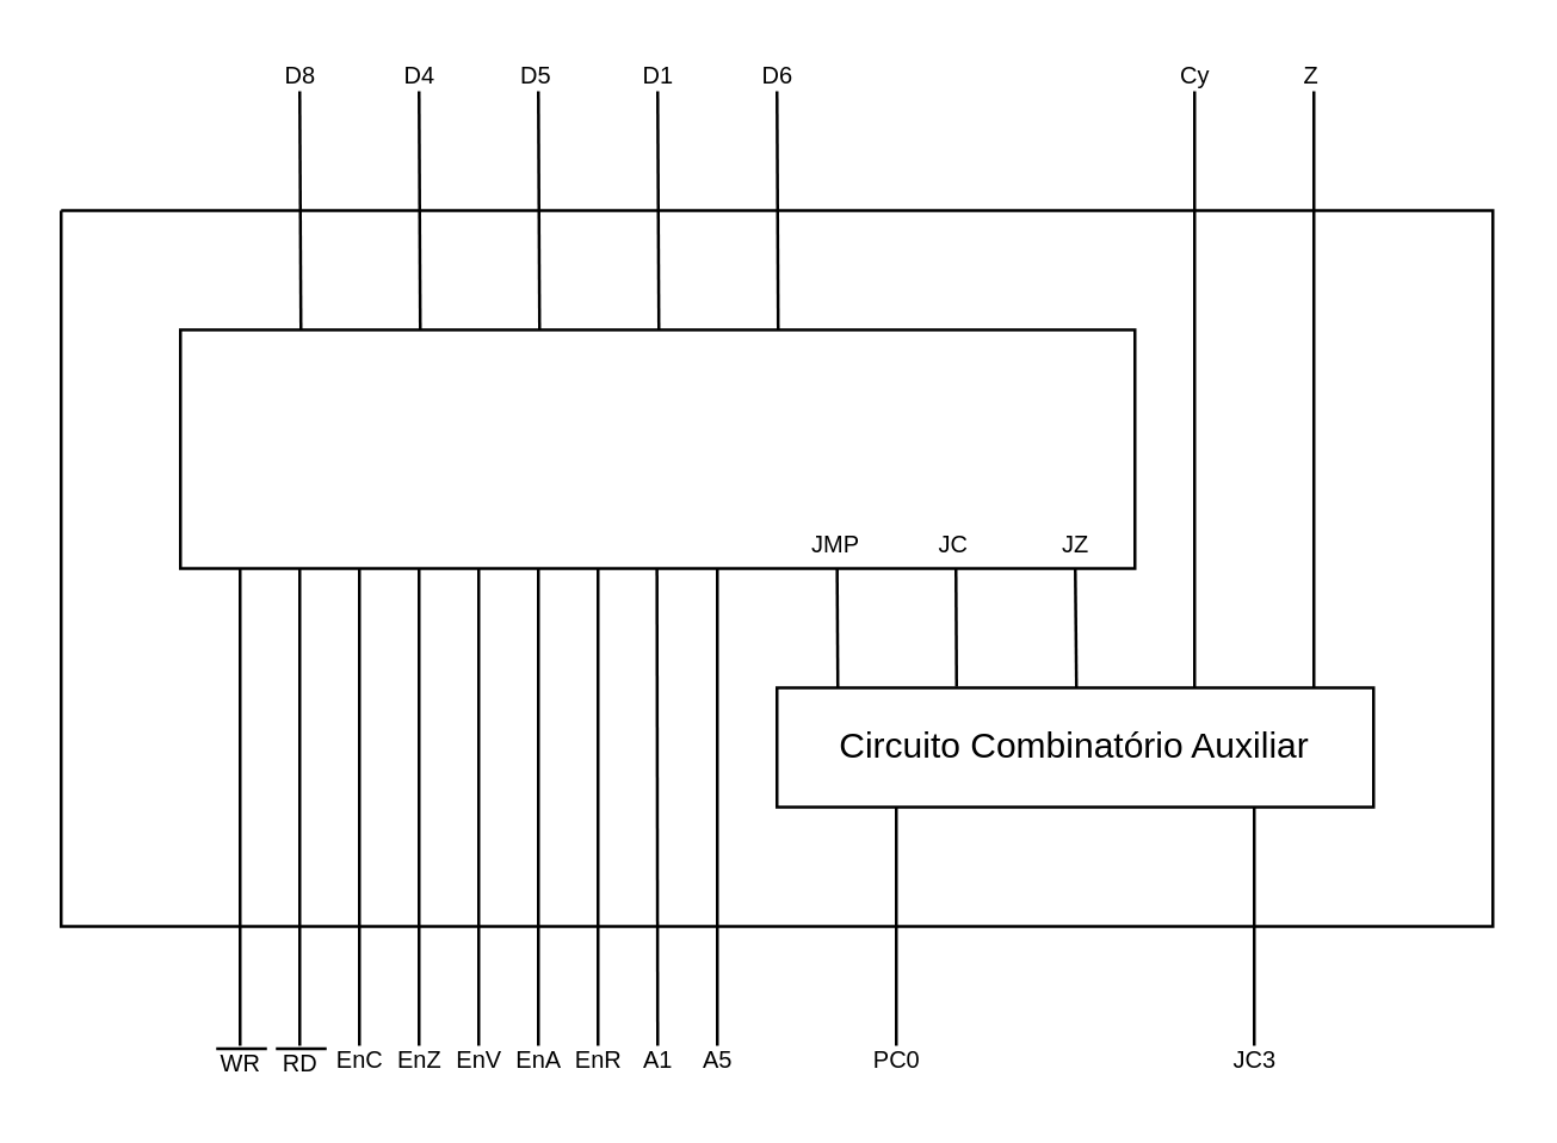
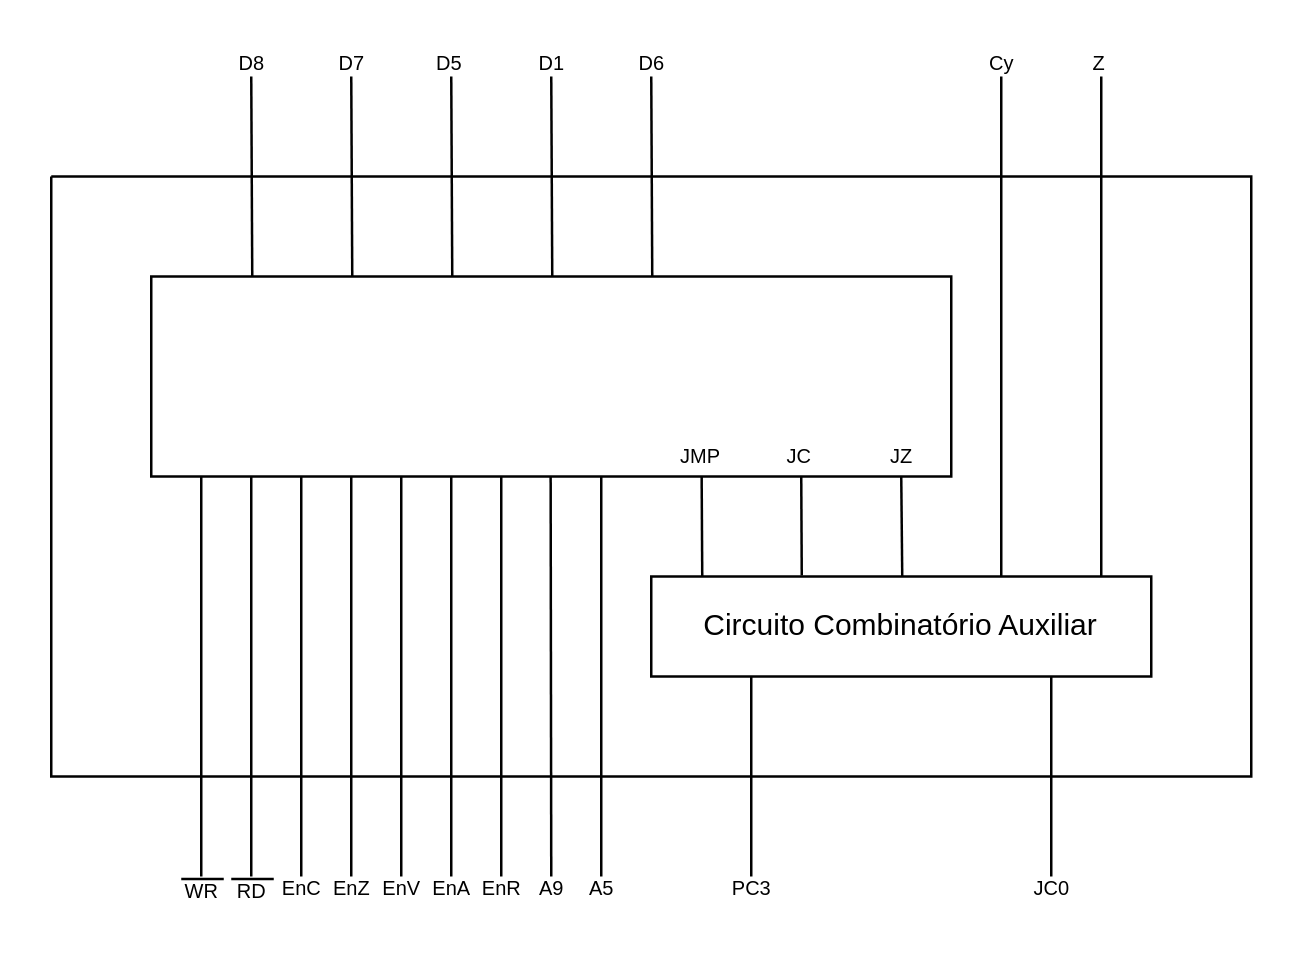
  <mxCell id="0" />
  <mxCell id="1" parent="0" />
  <mxCell id="2" value="" style="rounded=0;whiteSpace=wrap;html=1;" vertex="1" parent="1"><mxGeometry x="60" y="110" width="320" height="80" as="geometry" /></mxCell>
  <mxCell id="3" value="" style="rounded=0;whiteSpace=wrap;html=1;" vertex="1" parent="1"><mxGeometry x="260" y="230" width="200" height="40" as="geometry" /></mxCell>
  <mxCell id="4" value="Circuito Combinatório Auxiliar" style="text;html=1;align=center;verticalAlign=middle;whiteSpace=wrap;rounded=0;" vertex="1" parent="1"><mxGeometry x="260" y="235" width="200" height="30" as="geometry" /></mxCell>
  <mxCell id="5" value="" style="endArrow=none;html=1;rounded=0;entryX=0.102;entryY=-0.003;entryDx=0;entryDy=0;entryPerimeter=0;exitX=0.688;exitY=1;exitDx=0;exitDy=0;exitPerimeter=0;" edge="1" parent="1" source="2" target="3"><mxGeometry width="50" height="50" relative="1" as="geometry"><mxPoint x="300" y="200" as="sourcePoint" /><mxPoint x="290" y="210" as="targetPoint" /></mxGeometry></mxCell>
  <mxCell id="6" value="" style="endArrow=none;html=1;rounded=0;exitX=0.201;exitY=-0.006;exitDx=0;exitDy=0;exitPerimeter=0;" edge="1" parent="1"><mxGeometry width="50" height="50" relative="1" as="geometry"><mxPoint x="320.2" y="229.64" as="sourcePoint" /><mxPoint x="320" y="190" as="targetPoint" /></mxGeometry></mxCell>
  <mxCell id="7" value="" style="endArrow=none;html=1;rounded=0;exitX=0.552;exitY=0.003;exitDx=0;exitDy=0;exitPerimeter=0;" edge="1" parent="1"><mxGeometry width="50" height="50" relative="1" as="geometry"><mxPoint x="360.4" y="230.18" as="sourcePoint" /><mxPoint x="360" y="190" as="targetPoint" /></mxGeometry></mxCell>
  <mxCell id="8" value="JMP" style="text;html=1;align=center;verticalAlign=middle;whiteSpace=wrap;rounded=0;fontSize=8;" vertex="1" parent="1"><mxGeometry x="268" y="177" width="24" height="10" as="geometry" /></mxCell>
  <mxCell id="9" value="JC" style="text;html=1;align=center;verticalAlign=middle;whiteSpace=wrap;rounded=0;fontSize=8;" vertex="1" parent="1"><mxGeometry x="312" y="177" width="15" height="10" as="geometry" /></mxCell>
  <mxCell id="10" value="JZ" style="text;html=1;align=center;verticalAlign=middle;whiteSpace=wrap;rounded=0;fontSize=8;" vertex="1" parent="1"><mxGeometry x="352.5" y="177" width="15" height="10" as="geometry" /></mxCell>
  <mxCell id="11" value="" style="endArrow=none;html=1;rounded=0;" edge="1" parent="1"><mxGeometry width="50" height="50" relative="1" as="geometry"><mxPoint x="20" y="70" as="sourcePoint" /><mxPoint x="20" y="70" as="targetPoint" /><Array as="points"><mxPoint x="500" y="70" /><mxPoint x="500" y="310" /><mxPoint x="20" y="310" /></Array></mxGeometry></mxCell>
  <mxCell id="12" value="" style="endArrow=none;html=1;rounded=0;entryX=0.102;entryY=-0.003;entryDx=0;entryDy=0;entryPerimeter=0;" edge="1" parent="1"><mxGeometry width="50" height="50" relative="1" as="geometry"><mxPoint x="400" y="30" as="sourcePoint" /><mxPoint x="400" y="230" as="targetPoint" /></mxGeometry></mxCell>
  <mxCell id="13" value="" style="endArrow=none;html=1;rounded=0;entryX=0.102;entryY=-0.003;entryDx=0;entryDy=0;entryPerimeter=0;" edge="1" parent="1"><mxGeometry width="50" height="50" relative="1" as="geometry"><mxPoint x="440" y="30" as="sourcePoint" /><mxPoint x="440" y="230" as="targetPoint" /></mxGeometry></mxCell>
  <mxCell id="14" value="" style="endArrow=none;html=1;rounded=0;exitX=0.552;exitY=0.003;exitDx=0;exitDy=0;exitPerimeter=0;" edge="1" parent="1"><mxGeometry width="50" height="50" relative="1" as="geometry"><mxPoint x="260.4" y="110.18" as="sourcePoint" /><mxPoint x="260" y="30" as="targetPoint" /></mxGeometry></mxCell>
  <mxCell id="15" value="" style="endArrow=none;html=1;rounded=0;exitX=0.552;exitY=0.003;exitDx=0;exitDy=0;exitPerimeter=0;" edge="1" parent="1"><mxGeometry width="50" height="50" relative="1" as="geometry"><mxPoint x="220.4" y="110" as="sourcePoint" /><mxPoint x="220" y="30" as="targetPoint" /></mxGeometry></mxCell>
  <mxCell id="16" value="" style="endArrow=none;html=1;rounded=0;exitX=0.552;exitY=0.003;exitDx=0;exitDy=0;exitPerimeter=0;" edge="1" parent="1"><mxGeometry width="50" height="50" relative="1" as="geometry"><mxPoint x="180.4" y="110" as="sourcePoint" /><mxPoint x="180" y="30" as="targetPoint" /></mxGeometry></mxCell>
  <mxCell id="17" value="" style="endArrow=none;html=1;rounded=0;exitX=0.552;exitY=0.003;exitDx=0;exitDy=0;exitPerimeter=0;" edge="1" parent="1"><mxGeometry width="50" height="50" relative="1" as="geometry"><mxPoint x="140.4" y="110" as="sourcePoint" /><mxPoint x="140" y="30" as="targetPoint" /></mxGeometry></mxCell>
  <mxCell id="18" value="" style="endArrow=none;html=1;rounded=0;exitX=0.552;exitY=0.003;exitDx=0;exitDy=0;exitPerimeter=0;" edge="1" parent="1"><mxGeometry width="50" height="50" relative="1" as="geometry"><mxPoint x="100.4" y="110" as="sourcePoint" /><mxPoint x="100" y="30" as="targetPoint" /></mxGeometry></mxCell>
  <mxCell id="19" value="" style="endArrow=none;html=1;rounded=0;" edge="1" parent="1"><mxGeometry width="50" height="50" relative="1" as="geometry"><mxPoint x="80" y="350" as="sourcePoint" /><mxPoint x="80" y="190" as="targetPoint" /></mxGeometry></mxCell>
  <mxCell id="20" value="" style="endArrow=none;html=1;rounded=0;" edge="1" parent="1"><mxGeometry width="50" height="50" relative="1" as="geometry"><mxPoint x="100" y="350" as="sourcePoint" /><mxPoint x="100" y="189.82" as="targetPoint" /></mxGeometry></mxCell>
  <mxCell id="21" value="" style="endArrow=none;html=1;rounded=0;" edge="1" parent="1"><mxGeometry width="50" height="50" relative="1" as="geometry"><mxPoint x="120" y="350" as="sourcePoint" /><mxPoint x="120" y="190" as="targetPoint" /></mxGeometry></mxCell>
  <mxCell id="22" value="" style="endArrow=none;html=1;rounded=0;" edge="1" parent="1"><mxGeometry width="50" height="50" relative="1" as="geometry"><mxPoint x="140" y="350" as="sourcePoint" /><mxPoint x="140" y="190" as="targetPoint" /></mxGeometry></mxCell>
  <mxCell id="23" value="" style="endArrow=none;html=1;rounded=0;" edge="1" parent="1"><mxGeometry width="50" height="50" relative="1" as="geometry"><mxPoint x="160" y="350" as="sourcePoint" /><mxPoint x="160" y="190" as="targetPoint" /></mxGeometry></mxCell>
  <mxCell id="24" value="" style="endArrow=none;html=1;rounded=0;" edge="1" parent="1"><mxGeometry width="50" height="50" relative="1" as="geometry"><mxPoint x="180" y="350" as="sourcePoint" /><mxPoint x="180" y="190" as="targetPoint" /></mxGeometry></mxCell>
  <mxCell id="25" value="" style="endArrow=none;html=1;rounded=0;" edge="1" parent="1"><mxGeometry width="50" height="50" relative="1" as="geometry"><mxPoint x="200" y="350" as="sourcePoint" /><mxPoint x="200" y="190" as="targetPoint" /></mxGeometry></mxCell>
  <mxCell id="26" value="" style="endArrow=none;html=1;rounded=0;" edge="1" parent="1"><mxGeometry width="50" height="50" relative="1" as="geometry"><mxPoint x="220" y="350" as="sourcePoint" /><mxPoint x="219.76" y="190" as="targetPoint" /></mxGeometry></mxCell>
  <mxCell id="27" value="" style="endArrow=none;html=1;rounded=0;" edge="1" parent="1"><mxGeometry width="50" height="50" relative="1" as="geometry"><mxPoint x="240" y="350" as="sourcePoint" /><mxPoint x="240" y="189.82" as="targetPoint" /></mxGeometry></mxCell>
  <mxCell id="28" value="" style="endArrow=none;html=1;rounded=0;exitX=0.688;exitY=1;exitDx=0;exitDy=0;exitPerimeter=0;" edge="1" parent="1"><mxGeometry width="50" height="50" relative="1" as="geometry"><mxPoint x="300" y="270" as="sourcePoint" /><mxPoint x="300" y="350" as="targetPoint" /></mxGeometry></mxCell>
  <mxCell id="29" value="" style="endArrow=none;html=1;rounded=0;exitX=0.688;exitY=1;exitDx=0;exitDy=0;exitPerimeter=0;" edge="1" parent="1"><mxGeometry width="50" height="50" relative="1" as="geometry"><mxPoint x="420" y="270" as="sourcePoint" /><mxPoint x="420" y="350" as="targetPoint" /></mxGeometry></mxCell>
  <mxCell id="30" value="D8" style="text;html=1;align=center;verticalAlign=middle;whiteSpace=wrap;rounded=0;fontSize=8;" vertex="1" parent="1"><mxGeometry x="93" y="20" width="15" height="10" as="geometry" /></mxCell>
- <mxCell id="31" value="D4" style="text;html=1;align=center;verticalAlign=middle;whiteSpace=wrap;rounded=0;fontSize=8;" vertex="1" parent="1"><mxGeometry x="133" y="20" width="15" height="10" as="geometry" /></mxCell>
+ <mxCell id="31" value="D7" style="text;html=1;align=center;verticalAlign=middle;whiteSpace=wrap;rounded=0;fontSize=8;" vertex="1" parent="1"><mxGeometry x="133" y="20" width="15" height="10" as="geometry" /></mxCell>
  <mxCell id="32" value="D5" style="text;html=1;align=center;verticalAlign=middle;whiteSpace=wrap;rounded=0;fontSize=8;" vertex="1" parent="1"><mxGeometry x="172" y="20" width="15" height="10" as="geometry" /></mxCell>
  <mxCell id="33" value="D1" style="text;html=1;align=center;verticalAlign=middle;whiteSpace=wrap;rounded=0;fontSize=8;" vertex="1" parent="1"><mxGeometry x="212.5" y="20" width="15" height="10" as="geometry" /></mxCell>
  <mxCell id="34" value="D6" style="text;html=1;align=center;verticalAlign=middle;whiteSpace=wrap;rounded=0;fontSize=8;" vertex="1" parent="1"><mxGeometry x="253" y="20" width="15" height="10" as="geometry" /></mxCell>
  <mxCell id="35" value="Cy" style="text;html=1;align=center;verticalAlign=middle;whiteSpace=wrap;rounded=0;fontSize=8;" vertex="1" parent="1"><mxGeometry x="393" y="20" width="15" height="10" as="geometry" /></mxCell>
  <mxCell id="36" value="Z" style="text;html=1;align=center;verticalAlign=middle;whiteSpace=wrap;rounded=0;fontSize=8;" vertex="1" parent="1"><mxGeometry x="432" y="20" width="15" height="10" as="geometry" /></mxCell>
- <mxCell id="37" value="JC3" style="text;html=1;align=center;verticalAlign=middle;whiteSpace=wrap;rounded=0;fontSize=8;" vertex="1" parent="1"><mxGeometry x="413" y="350" width="15" height="10" as="geometry" /></mxCell>
- <mxCell id="38" value="PC0" style="text;html=1;align=center;verticalAlign=middle;whiteSpace=wrap;rounded=0;fontSize=8;" vertex="1" parent="1"><mxGeometry x="293" y="350" width="15" height="10" as="geometry" /></mxCell>
+ <mxCell id="37" value="JC0" style="text;html=1;align=center;verticalAlign=middle;whiteSpace=wrap;rounded=0;fontSize=8;" vertex="1" parent="1"><mxGeometry x="413" y="350" width="15" height="10" as="geometry" /></mxCell>
+ <mxCell id="38" value="PC3" style="text;html=1;align=center;verticalAlign=middle;whiteSpace=wrap;rounded=0;fontSize=8;" vertex="1" parent="1"><mxGeometry x="293" y="350" width="15" height="10" as="geometry" /></mxCell>
  <mxCell id="39" value="A5" style="text;html=1;align=center;verticalAlign=middle;whiteSpace=wrap;rounded=0;fontSize=8;" vertex="1" parent="1"><mxGeometry x="233" y="350" width="15" height="10" as="geometry" /></mxCell>
- <mxCell id="40" value="A1" style="text;html=1;align=center;verticalAlign=middle;whiteSpace=wrap;rounded=0;fontSize=8;" vertex="1" parent="1"><mxGeometry x="212.5" y="350" width="15" height="10" as="geometry" /></mxCell>
+ <mxCell id="40" value="A9" style="text;html=1;align=center;verticalAlign=middle;whiteSpace=wrap;rounded=0;fontSize=8;" vertex="1" parent="1"><mxGeometry x="212.5" y="350" width="15" height="10" as="geometry" /></mxCell>
  <mxCell id="41" value="EnR" style="text;html=1;align=center;verticalAlign=middle;whiteSpace=wrap;rounded=0;fontSize=8;" vertex="1" parent="1"><mxGeometry x="192.5" y="350" width="15" height="10" as="geometry" /></mxCell>
  <mxCell id="42" value="EnA" style="text;html=1;align=center;verticalAlign=middle;whiteSpace=wrap;rounded=0;fontSize=8;" vertex="1" parent="1"><mxGeometry x="173" y="350" width="15" height="10" as="geometry" /></mxCell>
  <mxCell id="43" value="EnV" style="text;html=1;align=center;verticalAlign=middle;whiteSpace=wrap;rounded=0;fontSize=8;" vertex="1" parent="1"><mxGeometry x="153" y="350" width="15" height="10" as="geometry" /></mxCell>
  <mxCell id="44" value="EnC" style="text;html=1;align=center;verticalAlign=middle;whiteSpace=wrap;rounded=0;fontSize=8;" vertex="1" parent="1"><mxGeometry x="113" y="350" width="15" height="10" as="geometry" /></mxCell>
  <mxCell id="45" value="WR" style="text;html=1;align=center;verticalAlign=middle;whiteSpace=wrap;rounded=0;fontSize=8;" vertex="1" parent="1"><mxGeometry x="73" y="351" width="15" height="10" as="geometry" /></mxCell>
  <mxCell id="46" value="RD" style="text;html=1;align=center;verticalAlign=middle;whiteSpace=wrap;rounded=0;fontSize=8;" vertex="1" parent="1"><mxGeometry x="93" y="351" width="15" height="10" as="geometry" /></mxCell>
  <mxCell id="47" value="EnZ" style="text;html=1;align=center;verticalAlign=middle;whiteSpace=wrap;rounded=0;fontSize=8;" vertex="1" parent="1"><mxGeometry x="133" y="350" width="15" height="10" as="geometry" /></mxCell>
  <mxCell id="48" value="" style="endArrow=none;html=1;rounded=0;" edge="1" parent="1"><mxGeometry width="50" height="50" relative="1" as="geometry"><mxPoint x="72" y="351" as="sourcePoint" /><mxPoint x="82" y="351" as="targetPoint" /><Array as="points"><mxPoint x="82" y="351" /><mxPoint x="89" y="351" /></Array></mxGeometry></mxCell>
  <mxCell id="49" value="" style="endArrow=none;html=1;rounded=0;" edge="1" parent="1"><mxGeometry width="50" height="50" relative="1" as="geometry"><mxPoint x="92" y="351" as="sourcePoint" /><mxPoint x="102" y="351" as="targetPoint" /><Array as="points"><mxPoint x="102" y="351" /><mxPoint x="109" y="351" /></Array></mxGeometry></mxCell>
